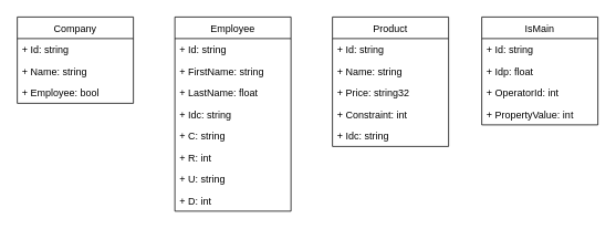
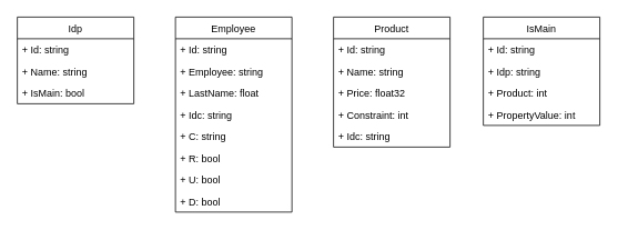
  <mxCell id="0" />
  <mxCell id="1" parent="0" />
- <mxCell id="2" value="Company" style="swimlane;fontStyle=0;childLayout=stackLayout;horizontal=1;startSize=26;fillColor=none;horizontalStack=0;resizeParent=1;resizeParentMax=0;resizeLast=0;collapsible=1;marginBottom=0;" parent="1" vertex="1"><mxGeometry x="20" y="20" width="140" height="104" as="geometry" /></mxCell>
+ <mxCell id="2" value="Idp" style="swimlane;fontStyle=0;childLayout=stackLayout;horizontal=1;startSize=26;fillColor=none;horizontalStack=0;resizeParent=1;resizeParentMax=0;resizeLast=0;collapsible=1;marginBottom=0;" parent="1" vertex="1"><mxGeometry x="20" y="20" width="140" height="104" as="geometry" /></mxCell>
  <mxCell id="3" value="+ Id: string" style="text;strokeColor=none;fillColor=none;align=left;verticalAlign=top;spacingLeft=4;spacingRight=4;overflow=hidden;rotatable=0;points=[[0,0.5],[1,0.5]];portConstraint=eastwest;" parent="2" vertex="1"><mxGeometry y="26" width="140" height="26" as="geometry" /></mxCell>
  <mxCell id="4" value="+ Name: string" style="text;strokeColor=none;fillColor=none;align=left;verticalAlign=top;spacingLeft=4;spacingRight=4;overflow=hidden;rotatable=0;points=[[0,0.5],[1,0.5]];portConstraint=eastwest;" parent="2" vertex="1"><mxGeometry y="52" width="140" height="26" as="geometry" /></mxCell>
- <mxCell id="5" value="+ Employee: bool" style="text;strokeColor=none;fillColor=none;align=left;verticalAlign=top;spacingLeft=4;spacingRight=4;overflow=hidden;rotatable=0;points=[[0,0.5],[1,0.5]];portConstraint=eastwest;" parent="2" vertex="1"><mxGeometry y="78" width="140" height="26" as="geometry" /></mxCell>
+ <mxCell id="5" value="+ IsMain: bool" style="text;strokeColor=none;fillColor=none;align=left;verticalAlign=top;spacingLeft=4;spacingRight=4;overflow=hidden;rotatable=0;points=[[0,0.5],[1,0.5]];portConstraint=eastwest;" parent="2" vertex="1"><mxGeometry y="78" width="140" height="26" as="geometry" /></mxCell>
  <mxCell id="6" value="Employee" style="swimlane;fontStyle=0;childLayout=stackLayout;horizontal=1;startSize=26;fillColor=none;horizontalStack=0;resizeParent=1;resizeParentMax=0;resizeLast=0;collapsible=1;marginBottom=0;" parent="1" vertex="1"><mxGeometry x="210" y="20" width="140" height="234" as="geometry" /></mxCell>
  <mxCell id="7" value="+ Id: string" style="text;strokeColor=none;fillColor=none;align=left;verticalAlign=top;spacingLeft=4;spacingRight=4;overflow=hidden;rotatable=0;points=[[0,0.5],[1,0.5]];portConstraint=eastwest;" parent="6" vertex="1"><mxGeometry y="26" width="140" height="26" as="geometry" /></mxCell>
- <mxCell id="8" value="+ FirstName: string" style="text;strokeColor=none;fillColor=none;align=left;verticalAlign=top;spacingLeft=4;spacingRight=4;overflow=hidden;rotatable=0;points=[[0,0.5],[1,0.5]];portConstraint=eastwest;" parent="6" vertex="1"><mxGeometry y="52" width="140" height="26" as="geometry" /></mxCell>
+ <mxCell id="8" value="+ Employee: string" style="text;strokeColor=none;fillColor=none;align=left;verticalAlign=top;spacingLeft=4;spacingRight=4;overflow=hidden;rotatable=0;points=[[0,0.5],[1,0.5]];portConstraint=eastwest;" parent="6" vertex="1"><mxGeometry y="52" width="140" height="26" as="geometry" /></mxCell>
  <mxCell id="9" value="+ LastName: float" style="text;strokeColor=none;fillColor=none;align=left;verticalAlign=top;spacingLeft=4;spacingRight=4;overflow=hidden;rotatable=0;points=[[0,0.5],[1,0.5]];portConstraint=eastwest;" parent="6" vertex="1"><mxGeometry y="78" width="140" height="26" as="geometry" /></mxCell>
  <mxCell id="10" value="+ Idc: string" style="text;strokeColor=none;fillColor=none;align=left;verticalAlign=top;spacingLeft=4;spacingRight=4;overflow=hidden;rotatable=0;points=[[0,0.5],[1,0.5]];portConstraint=eastwest;" parent="6" vertex="1"><mxGeometry y="104" width="140" height="26" as="geometry" /></mxCell>
  <mxCell id="11" value="+ C: string" style="text;strokeColor=none;fillColor=none;align=left;verticalAlign=top;spacingLeft=4;spacingRight=4;overflow=hidden;rotatable=0;points=[[0,0.5],[1,0.5]];portConstraint=eastwest;" parent="6" vertex="1"><mxGeometry y="130" width="140" height="26" as="geometry" /></mxCell>
- <mxCell id="12" value="+ R: int" style="text;strokeColor=none;fillColor=none;align=left;verticalAlign=top;spacingLeft=4;spacingRight=4;overflow=hidden;rotatable=0;points=[[0,0.5],[1,0.5]];portConstraint=eastwest;" parent="6" vertex="1"><mxGeometry y="156" width="140" height="26" as="geometry" /></mxCell>
- <mxCell id="13" value="+ U: string" style="text;strokeColor=none;fillColor=none;align=left;verticalAlign=top;spacingLeft=4;spacingRight=4;overflow=hidden;rotatable=0;points=[[0,0.5],[1,0.5]];portConstraint=eastwest;" parent="6" vertex="1"><mxGeometry y="182" width="140" height="26" as="geometry" /></mxCell>
- <mxCell id="14" value="+ D: int" style="text;strokeColor=none;fillColor=none;align=left;verticalAlign=top;spacingLeft=4;spacingRight=4;overflow=hidden;rotatable=0;points=[[0,0.5],[1,0.5]];portConstraint=eastwest;" parent="6" vertex="1"><mxGeometry y="208" width="140" height="26" as="geometry" /></mxCell>
+ <mxCell id="12" value="+ R: bool" style="text;strokeColor=none;fillColor=none;align=left;verticalAlign=top;spacingLeft=4;spacingRight=4;overflow=hidden;rotatable=0;points=[[0,0.5],[1,0.5]];portConstraint=eastwest;" parent="6" vertex="1"><mxGeometry y="156" width="140" height="26" as="geometry" /></mxCell>
+ <mxCell id="13" value="+ U: bool" style="text;strokeColor=none;fillColor=none;align=left;verticalAlign=top;spacingLeft=4;spacingRight=4;overflow=hidden;rotatable=0;points=[[0,0.5],[1,0.5]];portConstraint=eastwest;" parent="6" vertex="1"><mxGeometry y="182" width="140" height="26" as="geometry" /></mxCell>
+ <mxCell id="14" value="+ D: bool" style="text;strokeColor=none;fillColor=none;align=left;verticalAlign=top;spacingLeft=4;spacingRight=4;overflow=hidden;rotatable=0;points=[[0,0.5],[1,0.5]];portConstraint=eastwest;" parent="6" vertex="1"><mxGeometry y="208" width="140" height="26" as="geometry" /></mxCell>
  <mxCell id="15" value="Product" style="swimlane;fontStyle=0;childLayout=stackLayout;horizontal=1;startSize=26;fillColor=none;horizontalStack=0;resizeParent=1;resizeParentMax=0;resizeLast=0;collapsible=1;marginBottom=0;" parent="1" vertex="1"><mxGeometry x="400" y="20" width="140" height="156" as="geometry" /></mxCell>
  <mxCell id="16" value="+ Id: string" style="text;strokeColor=none;fillColor=none;align=left;verticalAlign=top;spacingLeft=4;spacingRight=4;overflow=hidden;rotatable=0;points=[[0,0.5],[1,0.5]];portConstraint=eastwest;" parent="15" vertex="1"><mxGeometry y="26" width="140" height="26" as="geometry" /></mxCell>
  <mxCell id="17" value="+ Name: string" style="text;strokeColor=none;fillColor=none;align=left;verticalAlign=top;spacingLeft=4;spacingRight=4;overflow=hidden;rotatable=0;points=[[0,0.5],[1,0.5]];portConstraint=eastwest;" parent="15" vertex="1"><mxGeometry y="52" width="140" height="26" as="geometry" /></mxCell>
- <mxCell id="18" value="+ Price: string32" style="text;strokeColor=none;fillColor=none;align=left;verticalAlign=top;spacingLeft=4;spacingRight=4;overflow=hidden;rotatable=0;points=[[0,0.5],[1,0.5]];portConstraint=eastwest;" parent="15" vertex="1"><mxGeometry y="78" width="140" height="26" as="geometry" /></mxCell>
+ <mxCell id="18" value="+ Price: float32" style="text;strokeColor=none;fillColor=none;align=left;verticalAlign=top;spacingLeft=4;spacingRight=4;overflow=hidden;rotatable=0;points=[[0,0.5],[1,0.5]];portConstraint=eastwest;" parent="15" vertex="1"><mxGeometry y="78" width="140" height="26" as="geometry" /></mxCell>
  <mxCell id="19" value="+ Constraint: int" style="text;strokeColor=none;fillColor=none;align=left;verticalAlign=top;spacingLeft=4;spacingRight=4;overflow=hidden;rotatable=0;points=[[0,0.5],[1,0.5]];portConstraint=eastwest;" parent="15" vertex="1"><mxGeometry y="104" width="140" height="26" as="geometry" /></mxCell>
  <mxCell id="20" value="+ Idc: string" style="text;strokeColor=none;fillColor=none;align=left;verticalAlign=top;spacingLeft=4;spacingRight=4;overflow=hidden;rotatable=0;points=[[0,0.5],[1,0.5]];portConstraint=eastwest;" parent="15" vertex="1"><mxGeometry y="130" width="140" height="26" as="geometry" /></mxCell>
  <mxCell id="21" value="IsMain" style="swimlane;fontStyle=0;childLayout=stackLayout;horizontal=1;startSize=26;fillColor=none;horizontalStack=0;resizeParent=1;resizeParentMax=0;resizeLast=0;collapsible=1;marginBottom=0;" parent="1" vertex="1"><mxGeometry x="580" y="20" width="140" height="130" as="geometry" /></mxCell>
  <mxCell id="22" value="+ Id: string" style="text;strokeColor=none;fillColor=none;align=left;verticalAlign=top;spacingLeft=4;spacingRight=4;overflow=hidden;rotatable=0;points=[[0,0.5],[1,0.5]];portConstraint=eastwest;" parent="21" vertex="1"><mxGeometry y="26" width="140" height="26" as="geometry" /></mxCell>
- <mxCell id="23" value="+ Idp: float" style="text;strokeColor=none;fillColor=none;align=left;verticalAlign=top;spacingLeft=4;spacingRight=4;overflow=hidden;rotatable=0;points=[[0,0.5],[1,0.5]];portConstraint=eastwest;" parent="21" vertex="1"><mxGeometry y="52" width="140" height="26" as="geometry" /></mxCell>
- <mxCell id="24" value="+ OperatorId: int" style="text;strokeColor=none;fillColor=none;align=left;verticalAlign=top;spacingLeft=4;spacingRight=4;overflow=hidden;rotatable=0;points=[[0,0.5],[1,0.5]];portConstraint=eastwest;" parent="21" vertex="1"><mxGeometry y="78" width="140" height="26" as="geometry" /></mxCell>
+ <mxCell id="23" value="+ Idp: string" style="text;strokeColor=none;fillColor=none;align=left;verticalAlign=top;spacingLeft=4;spacingRight=4;overflow=hidden;rotatable=0;points=[[0,0.5],[1,0.5]];portConstraint=eastwest;" parent="21" vertex="1"><mxGeometry y="52" width="140" height="26" as="geometry" /></mxCell>
+ <mxCell id="24" value="+ Product: int" style="text;strokeColor=none;fillColor=none;align=left;verticalAlign=top;spacingLeft=4;spacingRight=4;overflow=hidden;rotatable=0;points=[[0,0.5],[1,0.5]];portConstraint=eastwest;" parent="21" vertex="1"><mxGeometry y="78" width="140" height="26" as="geometry" /></mxCell>
  <mxCell id="25" value="+ PropertyValue: int" style="text;strokeColor=none;fillColor=none;align=left;verticalAlign=top;spacingLeft=4;spacingRight=4;overflow=hidden;rotatable=0;points=[[0,0.5],[1,0.5]];portConstraint=eastwest;" parent="21" vertex="1"><mxGeometry y="104" width="140" height="26" as="geometry" /></mxCell>
